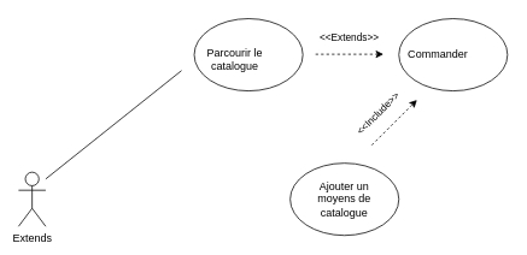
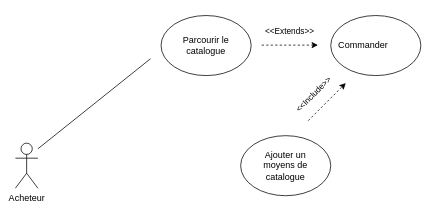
  <mxCell id="0" />
  <mxCell id="1" parent="0" />
  <mxCell id="2" value="" style="ellipse;whiteSpace=wrap;html=1;" parent="1" vertex="1"><mxGeometry x="214" y="20" width="120" height="80" as="geometry" /></mxCell>
- <mxCell id="3" value="Parcourir le catalogue" style="text;html=1;align=center;verticalAlign=middle;whiteSpace=wrap;rounded=0;" parent="1" vertex="1"><mxGeometry x="216" y="37.5" width="86" height="55" as="geometry" /></mxCell>
+ <mxCell id="3" value="Parcourir le catalogue" style="text;html=1;align=center;verticalAlign=middle;whiteSpace=wrap;rounded=0;" parent="1" vertex="1"><mxGeometry x="231" y="32.5" width="86" height="55" as="geometry" /></mxCell>
  <mxCell id="4" value="" style="ellipse;whiteSpace=wrap;html=1;" parent="1" vertex="1"><mxGeometry x="440" y="20" width="120" height="80" as="geometry" /></mxCell>
  <mxCell id="5" value="Commander&amp;nbsp;" style="text;html=1;align=center;verticalAlign=middle;whiteSpace=wrap;rounded=0;" parent="1" vertex="1"><mxGeometry x="442" y="37.5" width="86" height="45" as="geometry" /></mxCell>
  <mxCell id="6" value="" style="ellipse;whiteSpace=wrap;html=1;" parent="1" vertex="1"><mxGeometry x="320" y="180" width="120" height="80" as="geometry" /></mxCell>
  <mxCell id="7" value="Ajouter un moyens de catalogue" style="text;html=1;align=center;verticalAlign=middle;whiteSpace=wrap;rounded=0;" parent="1" vertex="1"><mxGeometry x="337" y="187.5" width="86" height="65" as="geometry" /></mxCell>
- <mxCell id="8" value="Extends" style="shape=umlActor;verticalLabelPosition=bottom;verticalAlign=top;html=1;outlineConnect=0;" parent="1" vertex="1"><mxGeometry x="20" y="190" width="30" height="60" as="geometry" /></mxCell>
+ <mxCell id="8" value="Acheteur" style="shape=umlActor;verticalLabelPosition=bottom;verticalAlign=top;html=1;outlineConnect=0;" parent="1" vertex="1"><mxGeometry x="20" y="190" width="30" height="60" as="geometry" /></mxCell>
  <mxCell id="9" value="" style="endArrow=none;html=1;rounded=0;" edge="1" parent="1"><mxGeometry width="50" height="50" relative="1" as="geometry"><mxPoint x="50" y="197.5" as="sourcePoint" /><mxPoint x="200" y="77.5" as="targetPoint" /></mxGeometry></mxCell>
  <mxCell id="10" value="" style="endArrow=classic;html=1;rounded=0;dashed=1;" edge="1" parent="1"><mxGeometry width="50" height="50" relative="1" as="geometry"><mxPoint x="410" y="160" as="sourcePoint" /><mxPoint x="460" y="110" as="targetPoint" /></mxGeometry></mxCell>
  <mxCell id="11" value="&amp;lt;&amp;lt;Include&amp;gt;&amp;gt;" style="edgeLabel;html=1;align=center;verticalAlign=middle;resizable=0;points=[];rotation=-45;" vertex="1" connectable="0" parent="10"><mxGeometry x="0.399" relative="1" as="geometry"><mxPoint x="-28" as="offset" /></mxGeometry></mxCell>
  <mxCell id="12" value="" style="endArrow=classic;html=1;rounded=0;dashed=1;" edge="1" parent="1"><mxGeometry width="50" height="50" relative="1" as="geometry"><mxPoint x="348" y="59.41" as="sourcePoint" /><mxPoint x="423" y="59.41" as="targetPoint" /></mxGeometry></mxCell>
  <mxCell id="13" value="&amp;lt;&amp;lt;Extends&amp;gt;&amp;gt;" style="edgeLabel;html=1;align=center;verticalAlign=middle;resizable=0;points=[];" vertex="1" connectable="0" parent="12"><mxGeometry x="-0.038" y="-5" relative="1" as="geometry"><mxPoint y="-24" as="offset" /></mxGeometry></mxCell>
